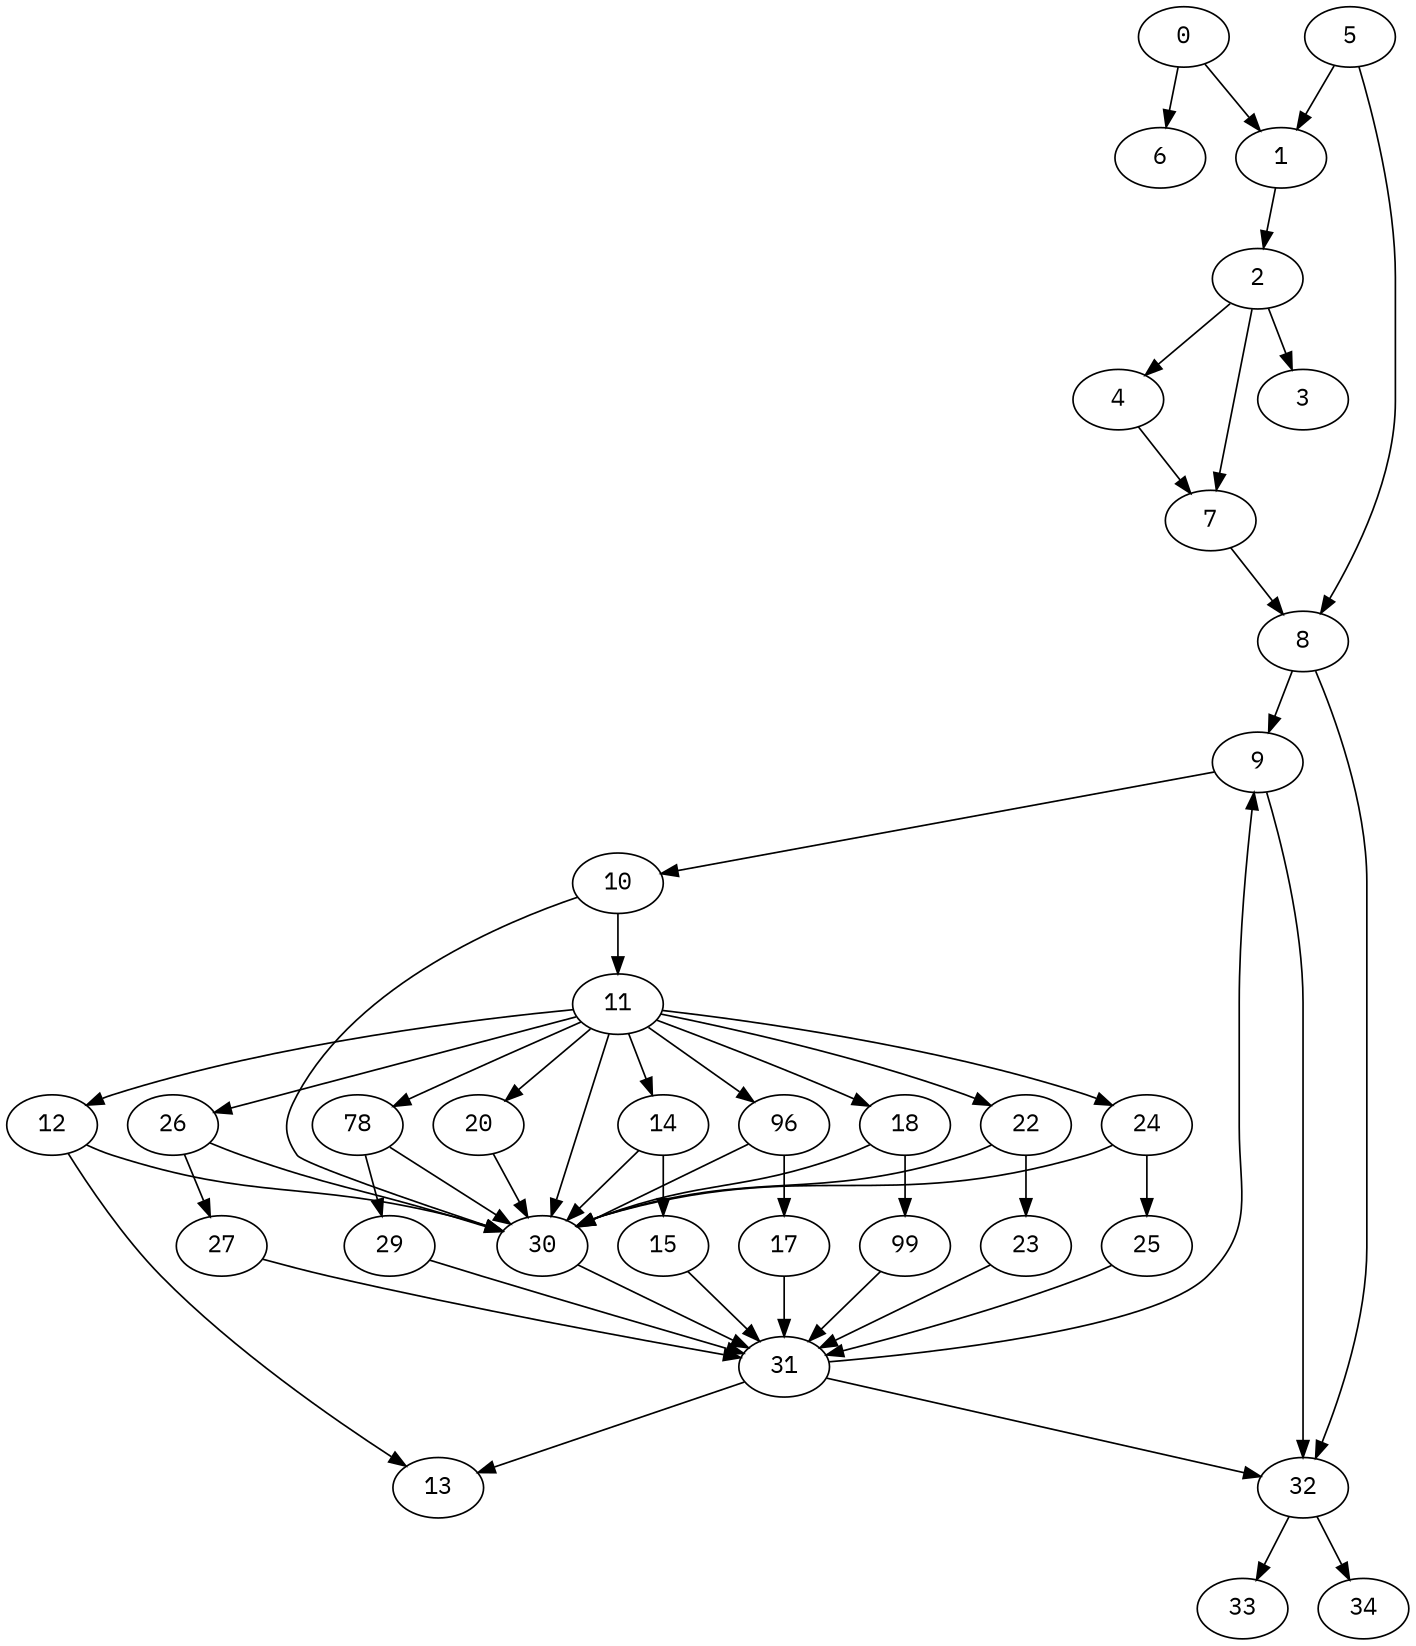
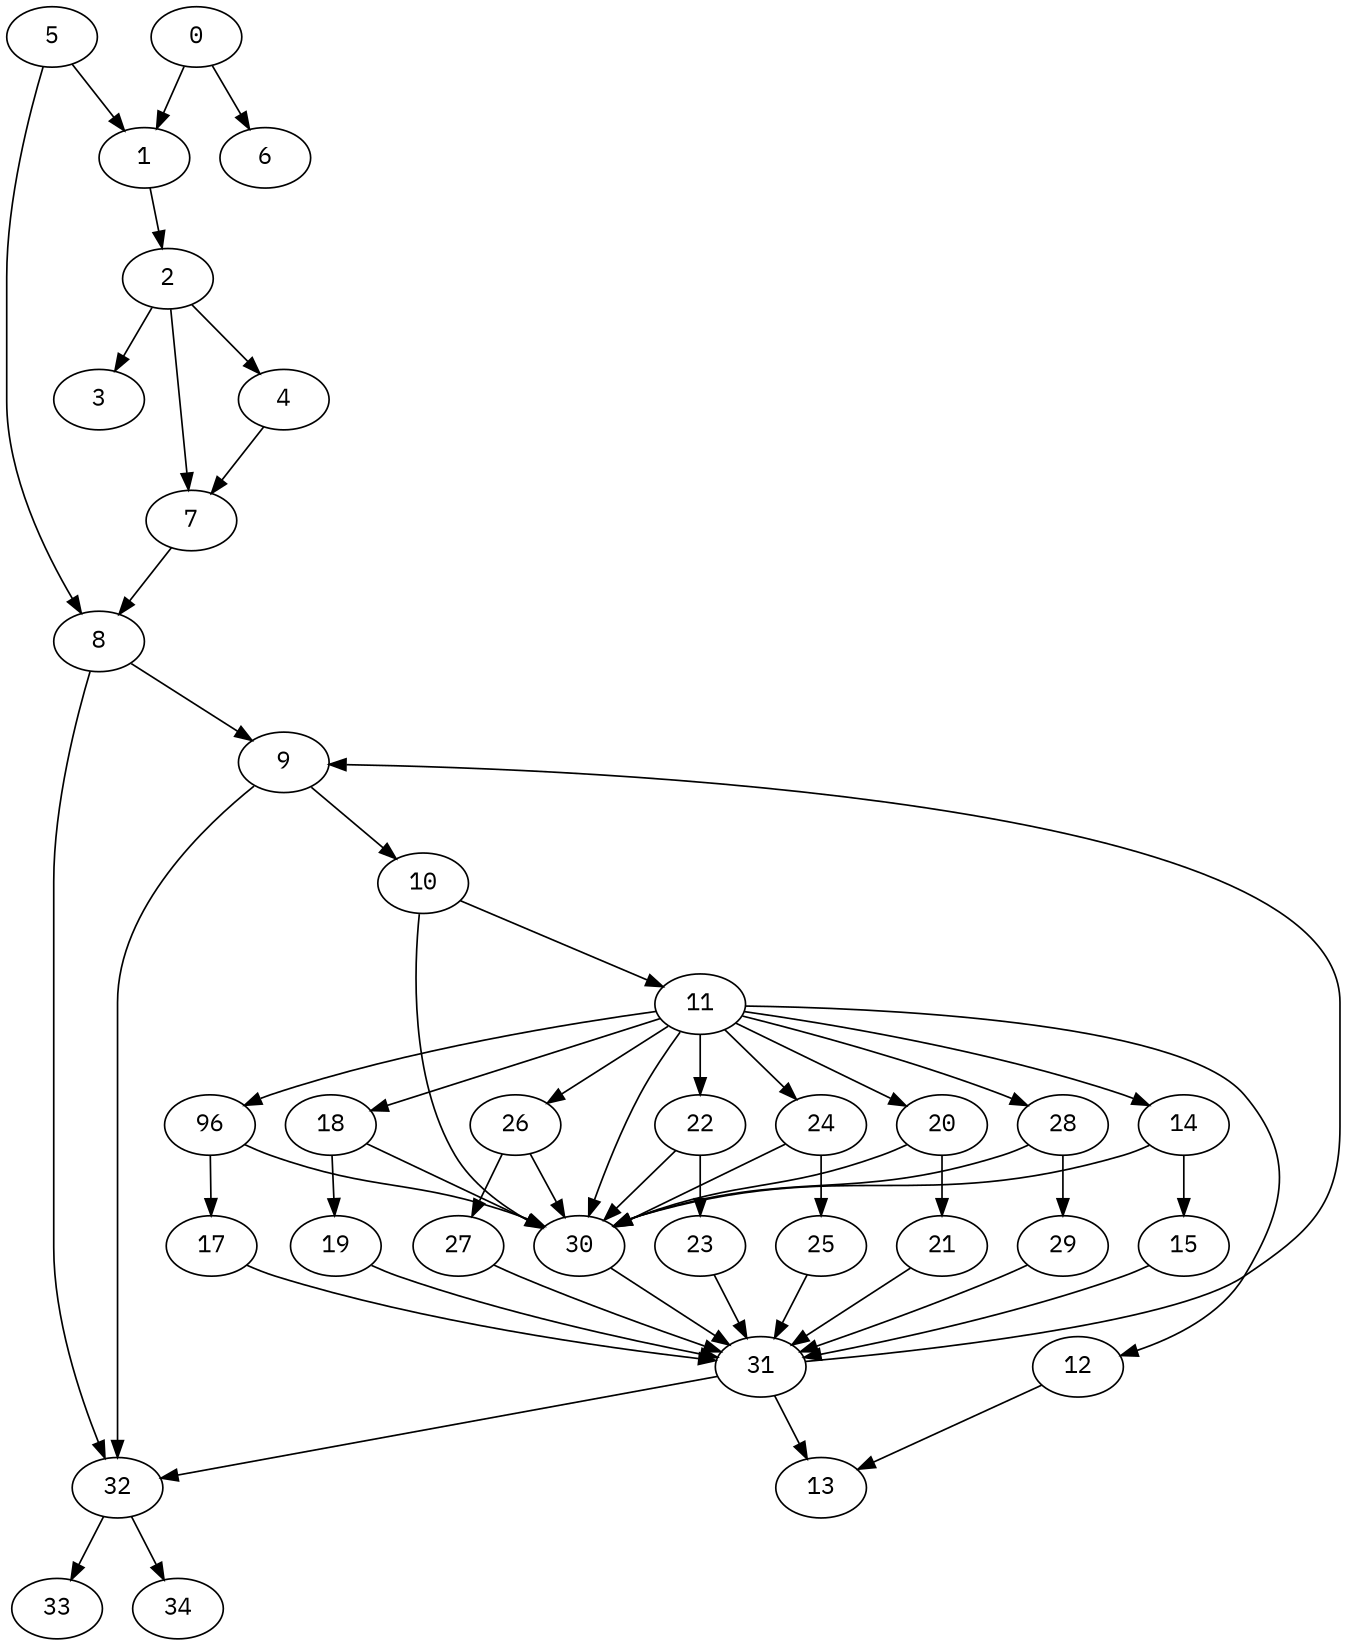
  digraph {
    fontname="IBM Plex Mono"
    node [fontname="IBM Plex Mono"]
    edge [fontname="IBM Plex Mono"]
    0
    1
    6
    2
    3
    4
    7
    5
    8
    9
    32
    10
    33
    34
    11
    30
    12
    14
    n19 [label=96]
    18
    20
    22
    24
    26
-   28 [label=78]
+   28
    31
    13
    15
    17
-   19 [label=99]
+   19
+   21
    23
    25
    27
    29
    0 -> 1
    0 -> 6
    1 -> 2
    2 -> 3
    2 -> 4
    2 -> 7
    4 -> 7
    7 -> 8
    5 -> 1
    5 -> 8
    8 -> 9
    8 -> 32
    9 -> 32
    9 -> 10
    32 -> 33
    32 -> 34
    10 -> 11
    10 -> 30
    11 -> 30
    11 -> 12
    11 -> 14
    11 -> n19
    11 -> 18
    11 -> 20
    11 -> 22
    11 -> 24
    11 -> 26
    11 -> 28
    30 -> 31
-   12 -> 30
    12 -> 13
    14 -> 30
    14 -> 15
    n19 -> 30
    n19 -> 17
    18 -> 30
    18 -> 19
    20 -> 30
+   20 -> 21
    22 -> 30
    22 -> 23
    24 -> 30
    24 -> 25
    26 -> 30
    26 -> 27
    28 -> 30
    28 -> 29
    31 -> 9
    31 -> 32
    31 -> 13
    15 -> 31
    17 -> 31
    19 -> 31
+   21 -> 31
    23 -> 31
    25 -> 31
    27 -> 31
    29 -> 31
  }
